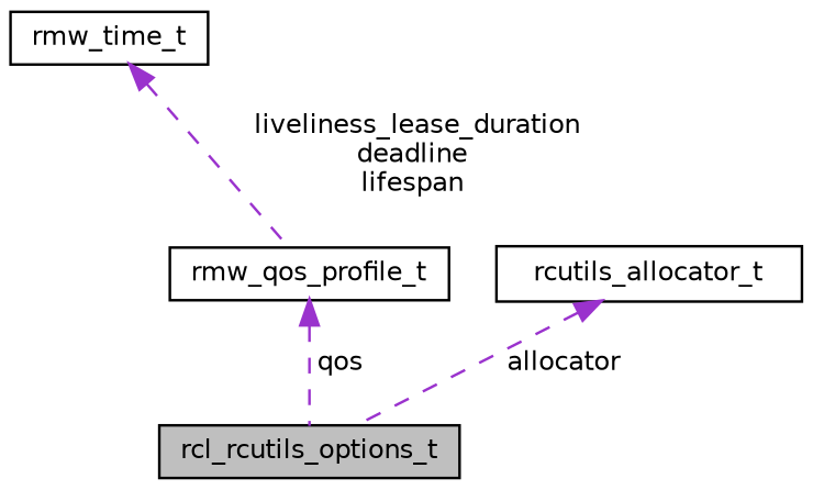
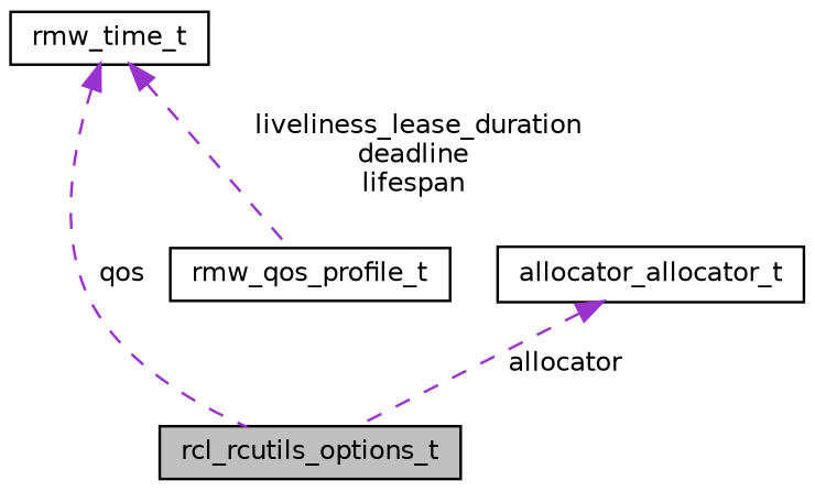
  digraph {
    node [color=black fillcolor=white fontname=Helvetica fontsize=10 shape=record style=filled]
    edge [color=darkorchid3 dir=back fontname=Helvetica fontsize=10 labelfontname=Helvetica labelfontsize=10 style=dashed]
    n1 [fillcolor=grey75 fontcolor=black height=0.2 label=rcl_rcutils_options_t width=0.4]
    n2 [height=0.2 label=rmw_qos_profile_t width=0.4]
    n3 [height=0.2 label=rmw_time_t width=0.4]
-   n4 [height=0.2 label=rcutils_allocator_t width=0.4]
-   n2 -> n1 [label=" qos"]
+   n4 [height=0.2 label=allocator_allocator_t width=0.4]
+   n3 -> n1 [label=" qos"]
    n3 -> n2 [label=" liveliness_lease_duration\ndeadline\nlifespan"]
    n4 -> n1 [label=" allocator"]
  }
